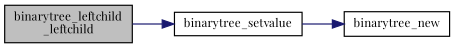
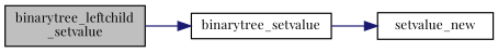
  digraph {
    fontname="Playfair Display"
    rankdir=LR
    node [color=black fillcolor=white fontname="Playfair Display" fontsize=10 shape=record style=filled]
    edge [color=midnightblue fontname="Playfair Display" fontsize=10 labelfontname=Helvetica labelfontsize=10 style=solid]
-   n1 [fillcolor=grey75 fontcolor=black height=0.2 label="binarytree_leftchild\l_leftchild" width=0.4]
+   n1 [fillcolor=grey75 fontcolor=black height=0.2 label="binarytree_leftchild\l_setvalue" width=0.4]
    n2 [height=0.2 label=binarytree_setvalue width=0.4]
-   n3 [height=0.2 label=binarytree_new width=0.4]
+   n3 [height=0.2 label=setvalue_new width=0.4]
    n1 -> n2
    n2 -> n3
  }
